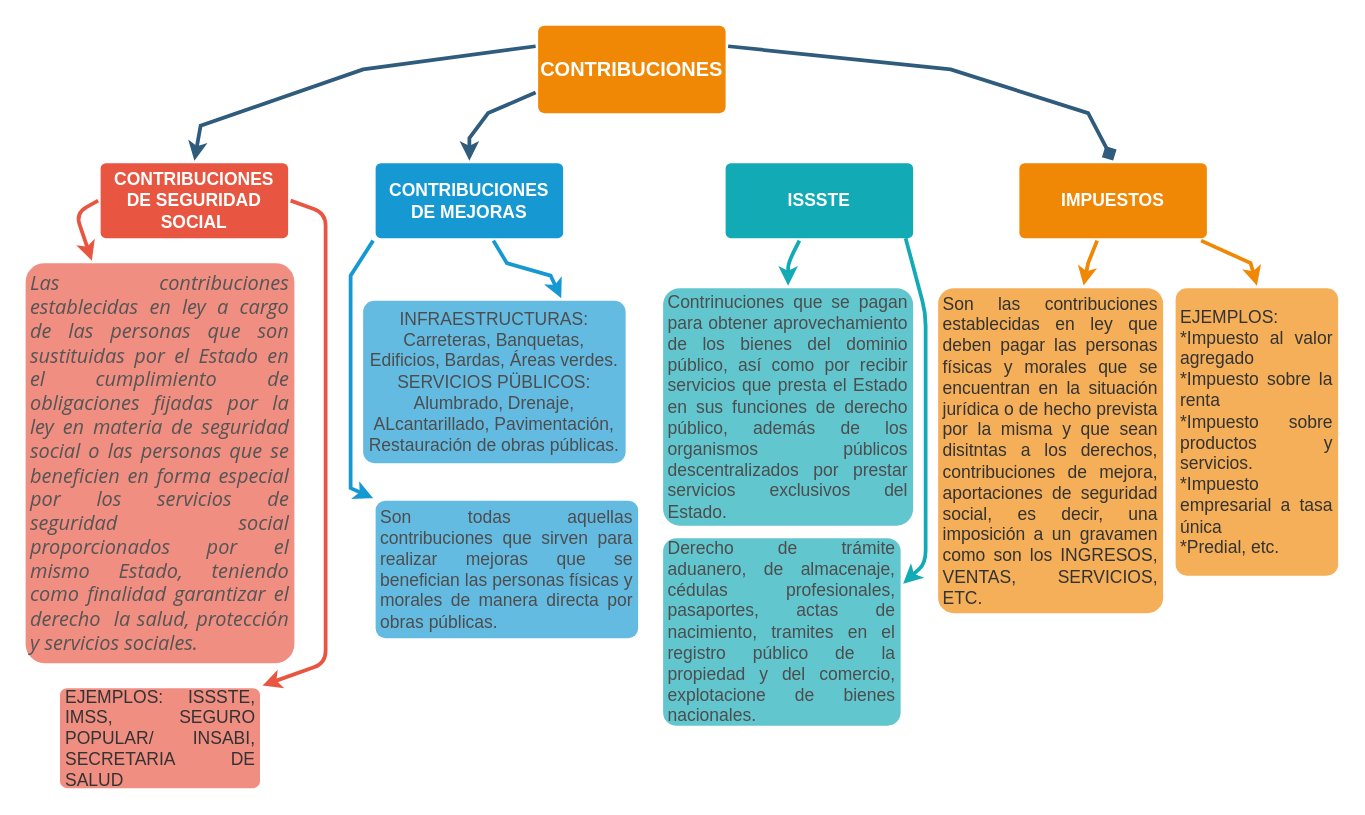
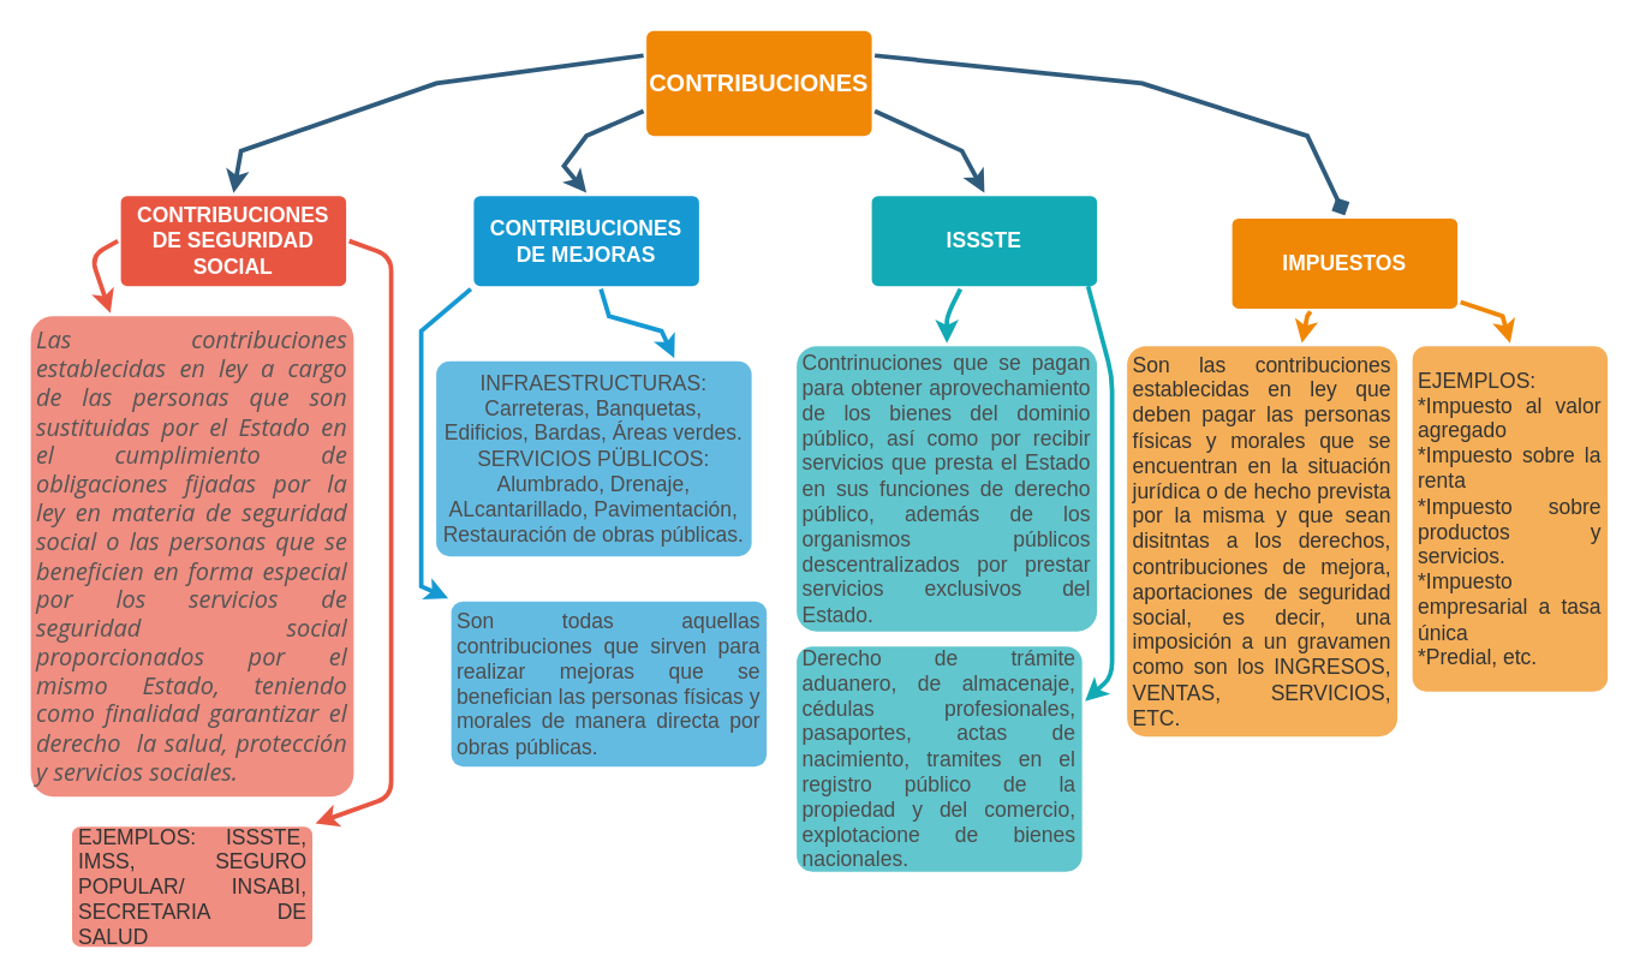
  <mxCell id="0" />
  <mxCell id="1" parent="0" />
  <mxCell id="2" value="" style="edgeStyle=none;rounded=0;jumpStyle=none;html=1;shadow=0;labelBackgroundColor=none;startArrow=none;startFill=0;endArrow=diamond;endFill=1;jettySize=auto;orthogonalLoop=1;strokeColor=#2F5B7C;strokeWidth=3;fontFamily=Helvetica;fontSize=16;fontColor=#23445D;spacing=5;exitX=1;exitY=0.25;exitDx=0;exitDy=0;entryX=0.5;entryY=0;entryDx=0;entryDy=0;" parent="1" source="6" target="17" edge="1"><mxGeometry relative="1" as="geometry"><Array as="points"><mxPoint x="760" y="55" /><mxPoint x="870" y="90" /></Array></mxGeometry></mxCell>
+ <mxCell id="3" value="" style="edgeStyle=none;rounded=0;jumpStyle=none;html=1;shadow=0;labelBackgroundColor=none;startArrow=none;startFill=0;endArrow=classic;endFill=1;jettySize=auto;orthogonalLoop=1;strokeColor=#2F5B7C;strokeWidth=3;fontFamily=Helvetica;fontSize=16;fontColor=#23445D;spacing=5;exitX=1;exitY=0.75;exitDx=0;exitDy=0;entryX=0.5;entryY=0;entryDx=0;entryDy=0;" parent="1" source="6" target="22" edge="1"><mxGeometry relative="1" as="geometry"><Array as="points"><mxPoint x="640" y="100" /></Array></mxGeometry></mxCell>
  <mxCell id="4" value="" style="edgeStyle=none;rounded=0;jumpStyle=none;html=1;shadow=0;labelBackgroundColor=none;startArrow=none;startFill=0;endArrow=classic;endFill=1;jettySize=auto;orthogonalLoop=1;strokeColor=#2F5B7C;strokeWidth=3;fontFamily=Helvetica;fontSize=16;fontColor=#23445D;spacing=5;entryX=0.5;entryY=0;entryDx=0;entryDy=0;exitX=0;exitY=0.75;exitDx=0;exitDy=0;" parent="1" source="6" target="14" edge="1"><mxGeometry relative="1" as="geometry"><Array as="points"><mxPoint x="390" y="90" /><mxPoint x="375" y="110" /></Array></mxGeometry></mxCell>
  <mxCell id="5" value="" style="edgeStyle=none;rounded=0;jumpStyle=none;html=1;shadow=0;labelBackgroundColor=none;startArrow=none;startFill=0;endArrow=classic;endFill=1;jettySize=auto;orthogonalLoop=1;strokeColor=#2F5B7C;strokeWidth=3;fontFamily=Helvetica;fontSize=16;fontColor=#23445D;spacing=5;exitX=0;exitY=0.25;exitDx=0;exitDy=0;entryX=0.5;entryY=0;entryDx=0;entryDy=0;" parent="1" source="6" target="9" edge="1"><mxGeometry relative="1" as="geometry"><Array as="points"><mxPoint x="290" y="55" /><mxPoint x="160" y="100" /></Array></mxGeometry></mxCell>
  <mxCell id="6" value="CONTRIBUCIONES" style="rounded=1;whiteSpace=wrap;html=1;shadow=0;labelBackgroundColor=none;strokeColor=none;strokeWidth=3;fillColor=#f08705;fontFamily=Helvetica;fontSize=16;fontColor=#FFFFFF;align=center;fontStyle=1;spacing=5;arcSize=7;perimeterSpacing=2;" parent="1" vertex="1"><mxGeometry x="430" y="20" width="150" height="70" as="geometry" /></mxCell>
  <mxCell id="7" value="" style="edgeStyle=none;rounded=1;jumpStyle=none;html=1;shadow=0;labelBackgroundColor=none;startArrow=none;startFill=0;jettySize=auto;orthogonalLoop=1;strokeColor=#E85642;strokeWidth=3;fontFamily=Helvetica;fontSize=14;fontColor=#FFFFFF;spacing=5;fontStyle=1;fillColor=#b0e3e6;exitX=1;exitY=0.5;exitDx=0;exitDy=0;entryX=1;entryY=0;entryDx=0;entryDy=0;" parent="1" source="9" target="11" edge="1"><mxGeometry relative="1" as="geometry"><Array as="points"><mxPoint x="260" y="170" /><mxPoint x="260" y="530" /></Array></mxGeometry></mxCell>
  <mxCell id="8" value="" style="edgeStyle=none;rounded=1;jumpStyle=none;html=1;shadow=0;labelBackgroundColor=none;startArrow=none;startFill=0;jettySize=auto;orthogonalLoop=1;strokeColor=#E85642;strokeWidth=3;fontFamily=Helvetica;fontSize=14;fontColor=#FFFFFF;spacing=5;fontStyle=1;fillColor=#b0e3e6;exitX=0;exitY=0.5;exitDx=0;exitDy=0;" parent="1" source="9" edge="1"><mxGeometry relative="1" as="geometry"><mxPoint x="102" y="160" as="sourcePoint" /><mxPoint x="73" y="208" as="targetPoint" /><Array as="points"><mxPoint x="60" y="170" /></Array></mxGeometry></mxCell>
  <mxCell id="9" value="CONTRIBUCIONES DE SEGURIDAD SOCIAL" style="rounded=1;whiteSpace=wrap;html=1;shadow=0;labelBackgroundColor=none;strokeColor=none;strokeWidth=3;fillColor=#e85642;fontFamily=Helvetica;fontSize=14;fontColor=#FFFFFF;align=center;spacing=5;fontStyle=1;arcSize=7;perimeterSpacing=2;" parent="1" vertex="1"><mxGeometry x="80" y="130" width="150" height="60" as="geometry" /></mxCell>
  <mxCell id="10" value="&lt;div style=&quot;text-align: justify&quot;&gt;&lt;i style=&quot;color: rgb(85 , 85 , 85) ; font-family: &amp;#34;open sans&amp;#34; , &amp;#34;arial&amp;#34; , &amp;#34;helvetica&amp;#34; , sans-serif ; font-size: 16px ; text-align: right&quot;&gt;Las contribuciones establecidas en ley a cargo de las personas que son sustituidas por el Estado en el cumplimiento de obligaciones fijadas por la ley en materia de seguridad social o las personas que se beneficien en forma especial por los servicios de seguridad social proporcionados por el mismo Estado, teniendo como finalidad garantizar el derecho&amp;nbsp; la salud, protección y servicios sociales.&lt;/i&gt;&lt;/div&gt;" style="rounded=1;whiteSpace=wrap;html=1;shadow=0;labelBackgroundColor=none;strokeColor=none;strokeWidth=3;fillColor=#f08e81;fontFamily=Helvetica;fontSize=14;fontColor=#FFFFFF;align=center;spacing=5;fontStyle=0;arcSize=7;perimeterSpacing=2;" parent="1" vertex="1"><mxGeometry y="210" width="215" height="320" as="geometry" x="20" /></mxCell>
  <mxCell id="11" value="&lt;div style=&quot;text-align: justify&quot;&gt;&lt;span&gt;&lt;font color=&quot;#333333&quot;&gt;EJEMPLOS: ISSSTE, IMSS, SEGURO POPULAR/ INSABI, SECRETARIA DE SALUD&lt;/font&gt;&lt;/span&gt;&lt;/div&gt;" style="rounded=1;whiteSpace=wrap;html=1;shadow=0;labelBackgroundColor=none;strokeColor=none;strokeWidth=3;fillColor=#f08e81;fontFamily=Helvetica;fontSize=14;fontColor=#FFFFFF;align=center;spacing=5;fontStyle=0;arcSize=7;perimeterSpacing=2;" parent="1" vertex="1"><mxGeometry x="47.5" y="550" width="160" height="80" as="geometry" /></mxCell>
  <mxCell id="12" value="" style="edgeStyle=none;rounded=0;jumpStyle=none;html=1;shadow=0;labelBackgroundColor=none;startArrow=none;startFill=0;endArrow=classic;endFill=1;jettySize=auto;orthogonalLoop=1;strokeColor=#1699D3;strokeWidth=3;fontFamily=Helvetica;fontSize=14;fontColor=#FFFFFF;spacing=5;entryX=0.75;entryY=0;entryDx=0;entryDy=0;" parent="1" source="14" target="16" edge="1"><mxGeometry relative="1" as="geometry"><Array as="points"><mxPoint x="405" y="210" /><mxPoint x="440" y="220" /></Array></mxGeometry></mxCell>
  <mxCell id="13" value="" style="edgeStyle=none;rounded=0;jumpStyle=none;html=1;shadow=0;labelBackgroundColor=none;startArrow=none;startFill=0;endArrow=classic;endFill=1;jettySize=auto;orthogonalLoop=1;strokeColor=#1699D3;strokeWidth=3;fontFamily=Helvetica;fontSize=14;fontColor=#FFFFFF;spacing=5;exitX=0;exitY=1;exitDx=0;exitDy=0;entryX=0;entryY=0;entryDx=0;entryDy=0;" parent="1" source="14" target="15" edge="1"><mxGeometry relative="1" as="geometry"><Array as="points"><mxPoint x="280" y="220" /><mxPoint x="280" y="390" /></Array></mxGeometry></mxCell>
- <mxCell id="14" value="CONTRIBUCIONES DE MEJORAS" style="rounded=1;whiteSpace=wrap;html=1;shadow=0;labelBackgroundColor=none;strokeColor=none;strokeWidth=3;fillColor=#1699d3;fontFamily=Helvetica;fontSize=14;fontColor=#FFFFFF;align=center;spacing=5;fontStyle=1;arcSize=7;perimeterSpacing=2;" parent="1" vertex="1"><mxGeometry x="300" y="130" width="150" height="60" as="geometry" /></mxCell>
+ <mxCell id="14" value="CONTRIBUCIONES DE MEJORAS" style="rounded=1;whiteSpace=wrap;html=1;shadow=0;labelBackgroundColor=none;strokeColor=none;strokeWidth=3;fillColor=#1699d3;fontFamily=Helvetica;fontSize=14;fontColor=#FFFFFF;align=center;spacing=5;fontStyle=1;arcSize=7;perimeterSpacing=2;" parent="1" vertex="1"><mxGeometry x="315" y="130" width="150" height="60" as="geometry" /></mxCell>
  <mxCell id="15" value="&lt;div style=&quot;text-align: justify&quot;&gt;&lt;span&gt;&lt;font color=&quot;#4d4d4d&quot;&gt;Son todas aquellas contribuciones que sirven para realizar mejoras que se benefician las personas físicas y morales de manera directa por obras públicas.&lt;/font&gt;&lt;/span&gt;&lt;/div&gt;" style="rounded=1;whiteSpace=wrap;html=1;shadow=0;labelBackgroundColor=none;strokeColor=none;strokeWidth=3;fillColor=#64bbe2;fontFamily=Helvetica;fontSize=14;fontColor=#FFFFFF;align=center;spacing=5;arcSize=7;perimeterSpacing=2;" parent="1" vertex="1"><mxGeometry x="300" y="400" width="210" height="110" as="geometry" /></mxCell>
  <mxCell id="16" value="&lt;font color=&quot;#4d4d4d&quot;&gt;INFRAESTRUCTURAS: Carreteras, Banquetas, Edificios, Bardas, Áreas verdes.&lt;br&gt;SERVICIOS PÜBLICOS: Alumbrado, Drenaje, ALcantarillado, Pavimentación, Restauración de obras públicas.&lt;/font&gt;" style="rounded=1;whiteSpace=wrap;html=1;shadow=0;labelBackgroundColor=none;strokeColor=none;strokeWidth=3;fillColor=#64bbe2;fontFamily=Helvetica;fontSize=14;fontColor=#FFFFFF;align=center;spacing=5;arcSize=7;perimeterSpacing=2;" parent="1" vertex="1"><mxGeometry x="290" y="240" width="210" height="130" as="geometry" /></mxCell>
- <mxCell id="17" value="IMPUESTOS" style="rounded=1;whiteSpace=wrap;html=1;shadow=0;labelBackgroundColor=none;strokeColor=none;strokeWidth=3;fillColor=#F08705;fontFamily=Helvetica;fontSize=14;fontColor=#FFFFFF;align=center;spacing=5;fontStyle=1;arcSize=7;perimeterSpacing=2;" parent="1" vertex="1"><mxGeometry x="815" y="130" width="150" height="60" as="geometry" /></mxCell>
+ <mxCell id="17" value="IMPUESTOS" style="rounded=1;whiteSpace=wrap;html=1;shadow=0;labelBackgroundColor=none;strokeColor=none;strokeWidth=3;fillColor=#F08705;fontFamily=Helvetica;fontSize=14;fontColor=#FFFFFF;align=center;spacing=5;fontStyle=1;arcSize=7;perimeterSpacing=2;" parent="1" vertex="1"><mxGeometry x="820" y="145" width="150" height="60" as="geometry" /></mxCell>
  <mxCell id="18" value="&lt;div style=&quot;text-align: justify&quot;&gt;&lt;span style=&quot;color: rgb(51 , 51 , 51)&quot;&gt;Son las contribuciones establecidas en ley que deben pagar las personas físicas y morales que se encuentran en la situación jurídica o de hecho prevista por la misma y que sean disitntas a los derechos, contribuciones de mejora, aportaciones de seguridad social, es decir, una imposición a un gravamen como son los INGRESOS, VENTAS, SERVICIOS, ETC.&lt;/span&gt;&lt;/div&gt;" style="rounded=1;whiteSpace=wrap;html=1;shadow=0;labelBackgroundColor=none;strokeColor=none;strokeWidth=3;fillColor=#f5af58;fontFamily=Helvetica;fontSize=14;fontColor=#FFFFFF;align=center;spacing=5;arcSize=7;perimeterSpacing=2;" parent="1" vertex="1"><mxGeometry x="750" y="230" width="180" height="260" as="geometry" /></mxCell>
  <mxCell id="19" value="" style="edgeStyle=none;rounded=0;jumpStyle=none;html=1;shadow=0;labelBackgroundColor=none;startArrow=none;startFill=0;endArrow=classic;endFill=1;jettySize=auto;orthogonalLoop=1;strokeColor=#F08705;strokeWidth=3;fontFamily=Helvetica;fontSize=14;fontColor=#FFFFFF;spacing=5;" parent="1" source="17" target="18" edge="1"><mxGeometry relative="1" as="geometry"><Array as="points"><mxPoint x="870" y="210" /></Array></mxGeometry></mxCell>
  <mxCell id="20" value="&lt;div style=&quot;text-align: justify&quot;&gt;&lt;span&gt;&lt;font color=&quot;#333333&quot;&gt;EJEMPLOS: *Impuesto al valor agregado&lt;/font&gt;&lt;/span&gt;&lt;/div&gt;&lt;div style=&quot;text-align: justify&quot;&gt;&lt;span&gt;&lt;font color=&quot;#333333&quot;&gt;*Impuesto sobre la renta&lt;/font&gt;&lt;/span&gt;&lt;/div&gt;&lt;div style=&quot;text-align: justify&quot;&gt;&lt;span&gt;&lt;font color=&quot;#333333&quot;&gt;*Impuesto sobre productos y servicios.&lt;/font&gt;&lt;/span&gt;&lt;/div&gt;&lt;div style=&quot;text-align: justify&quot;&gt;&lt;span&gt;&lt;font color=&quot;#333333&quot;&gt;*Impuesto empresarial a tasa única&lt;/font&gt;&lt;/span&gt;&lt;/div&gt;&lt;div style=&quot;text-align: justify&quot;&gt;&lt;span&gt;&lt;font color=&quot;#333333&quot;&gt;*Predial, etc.&lt;/font&gt;&lt;/span&gt;&lt;/div&gt;" style="rounded=1;whiteSpace=wrap;html=1;shadow=0;labelBackgroundColor=none;strokeColor=none;strokeWidth=3;fillColor=#f5af58;fontFamily=Helvetica;fontSize=14;fontColor=#FFFFFF;align=center;spacing=5;arcSize=7;perimeterSpacing=2;" parent="1" vertex="1"><mxGeometry x="940" y="230" width="130" height="230" as="geometry" /></mxCell>
  <mxCell id="21" value="" style="edgeStyle=none;rounded=0;jumpStyle=none;html=1;shadow=0;labelBackgroundColor=none;startArrow=none;startFill=0;endArrow=classic;endFill=1;jettySize=auto;orthogonalLoop=1;strokeColor=#F08705;strokeWidth=3;fontFamily=Helvetica;fontSize=14;fontColor=#FFFFFF;spacing=5;entryX=0.5;entryY=0;entryDx=0;entryDy=0;" parent="1" source="17" target="20" edge="1"><mxGeometry relative="1" as="geometry"><Array as="points"><mxPoint x="1000" y="210" /></Array></mxGeometry></mxCell>
  <mxCell id="22" value="ISSSTE" style="rounded=1;whiteSpace=wrap;html=1;shadow=0;labelBackgroundColor=none;strokeColor=none;strokeWidth=3;fillColor=#12aab5;fontFamily=Helvetica;fontSize=14;fontColor=#FFFFFF;align=center;spacing=5;fontStyle=1;arcSize=7;perimeterSpacing=2;" parent="1" vertex="1"><mxGeometry x="580" y="130" width="150" height="60" as="geometry" /></mxCell>
  <mxCell id="23" value="&lt;div style=&quot;text-align: justify&quot;&gt;&lt;span style=&quot;color: rgb(77 , 77 , 77)&quot;&gt;Contrinuciones que se pagan para obtener aprovechamiento de los bienes del dominio público, así como por recibir servicios que presta el Estado en sus funciones de derecho público, además de los organismos públicos descentralizados por prestar servicios exclusivos del Estado.&lt;/span&gt;&lt;/div&gt;" style="rounded=1;whiteSpace=wrap;html=1;shadow=0;labelBackgroundColor=none;strokeColor=none;strokeWidth=3;fillColor=#61c6ce;fontFamily=Helvetica;fontSize=14;fontColor=#FFFFFF;align=center;spacing=5;fontStyle=0;arcSize=7;perimeterSpacing=2;" parent="1" vertex="1"><mxGeometry x="530" y="230" width="200" height="190" as="geometry" /></mxCell>
  <mxCell id="24" value="" style="edgeStyle=none;rounded=1;jumpStyle=none;html=1;shadow=0;labelBackgroundColor=none;startArrow=none;startFill=0;jettySize=auto;orthogonalLoop=1;strokeColor=#12AAB5;strokeWidth=3;fontFamily=Helvetica;fontSize=14;fontColor=#FFFFFF;spacing=5;fontStyle=1;fillColor=#b0e3e6;" parent="1" source="22" target="23" edge="1"><mxGeometry relative="1" as="geometry"><Array as="points"><mxPoint x="630" y="210" /></Array></mxGeometry></mxCell>
  <mxCell id="25" value="&lt;div style=&quot;text-align: justify&quot;&gt;&lt;span&gt;&lt;font color=&quot;#4d4d4d&quot;&gt;Derecho de trámite aduanero, de almacenaje, cédulas profesionales, pasaportes, actas de nacimiento, tramites en el registro público de la propiedad y del comercio, explotacione de bienes nacionales.&lt;/font&gt;&lt;/span&gt;&lt;/div&gt;" style="rounded=1;whiteSpace=wrap;html=1;shadow=0;labelBackgroundColor=none;strokeColor=none;strokeWidth=3;fillColor=#61c6ce;fontFamily=Helvetica;fontSize=14;fontColor=#FFFFFF;align=center;spacing=5;fontStyle=0;arcSize=7;perimeterSpacing=2;" parent="1" vertex="1"><mxGeometry x="530" y="430" width="190" height="150" as="geometry" /></mxCell>
  <mxCell id="26" value="" style="edgeStyle=none;rounded=1;jumpStyle=none;html=1;shadow=0;labelBackgroundColor=none;startArrow=none;startFill=0;jettySize=auto;orthogonalLoop=1;strokeColor=#12AAB5;strokeWidth=3;fontFamily=Helvetica;fontSize=14;fontColor=#FFFFFF;spacing=5;fontStyle=1;fillColor=#b0e3e6;exitX=0.948;exitY=0.969;exitDx=0;exitDy=0;exitPerimeter=0;entryX=1;entryY=0.25;entryDx=0;entryDy=0;" parent="1" source="22" target="25" edge="1"><mxGeometry relative="1" as="geometry"><Array as="points"><mxPoint x="740" y="250" /><mxPoint x="740" y="400" /><mxPoint x="740" y="450" /></Array></mxGeometry></mxCell>
